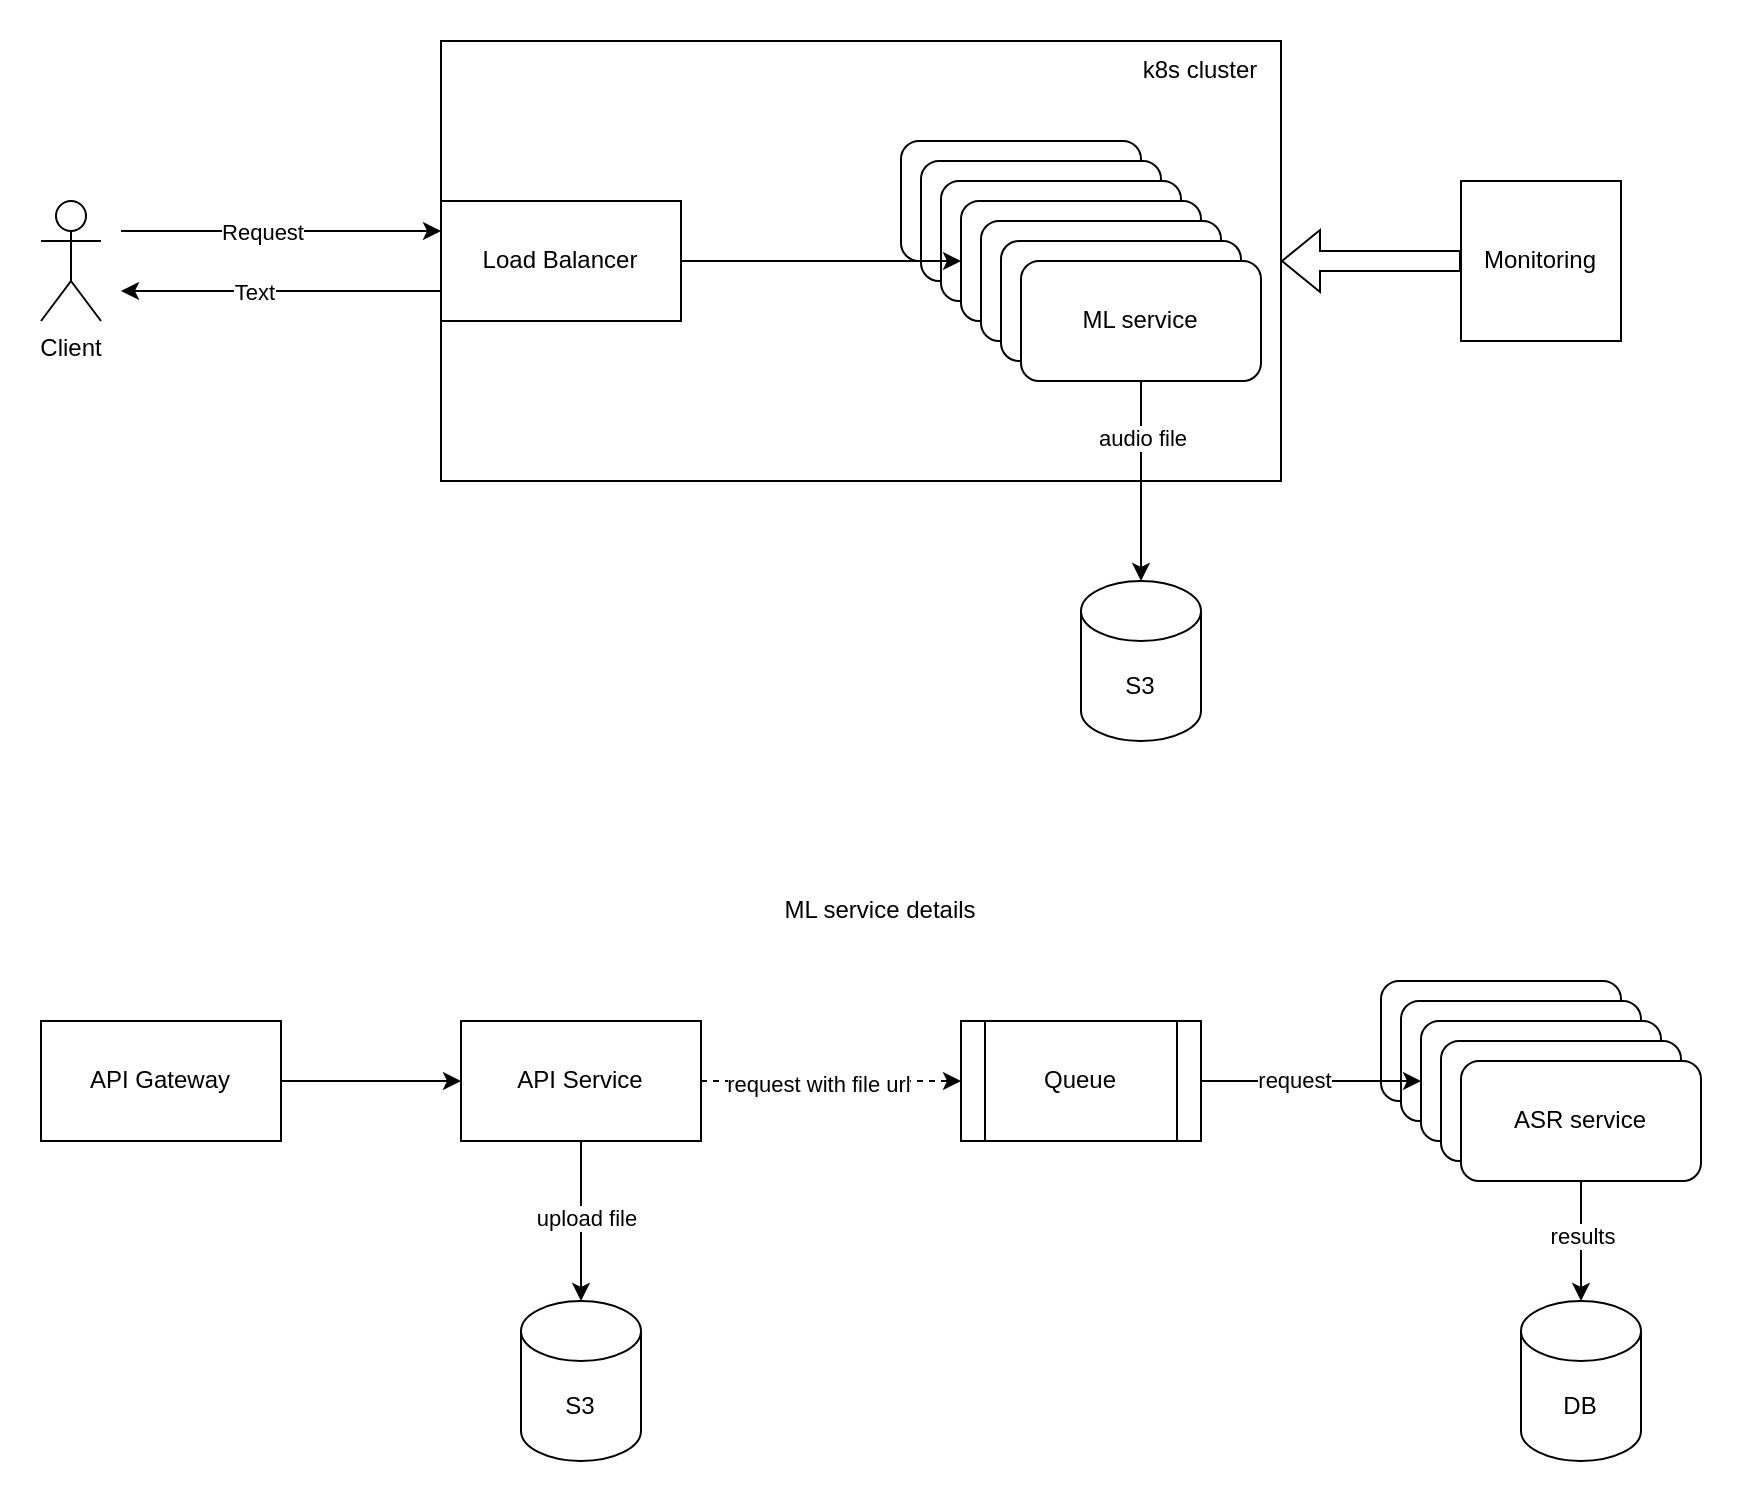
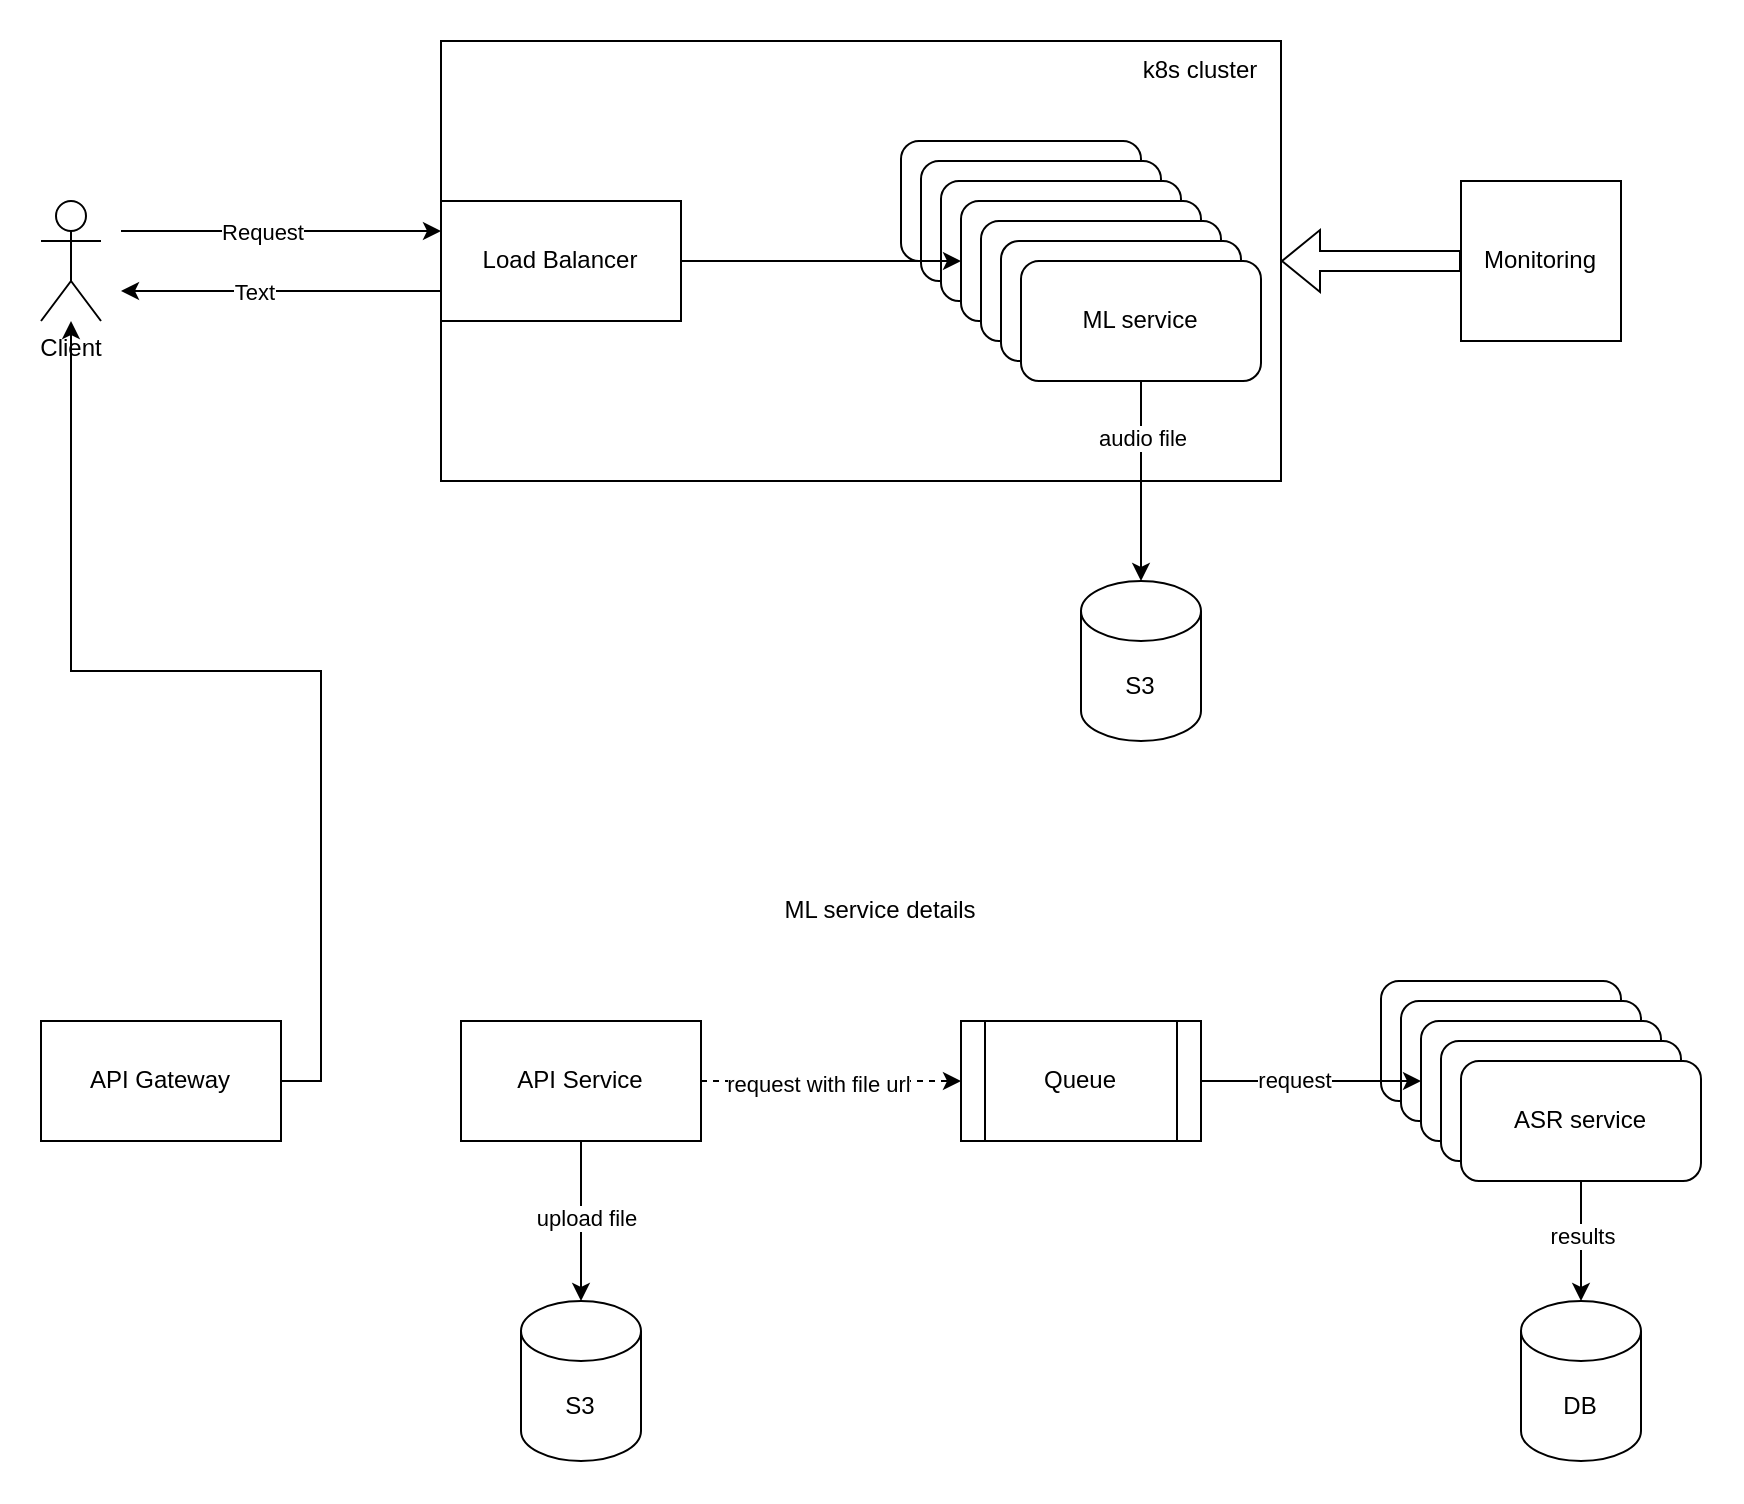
  <mxCell id="0" />
  <mxCell id="1" parent="0" />
  <mxCell id="2" value="" style="rounded=0;whiteSpace=wrap;html=1;" vertex="1" parent="1"><mxGeometry x="220" width="420" height="220" as="geometry" y="20" /></mxCell>
  <mxCell id="3" value="" style="rounded=1;whiteSpace=wrap;html=1;" vertex="1" parent="1"><mxGeometry x="450" y="70" width="120" height="60" as="geometry" /></mxCell>
  <mxCell id="4" value="" style="rounded=1;whiteSpace=wrap;html=1;" vertex="1" parent="1"><mxGeometry x="460" y="80" width="120" height="60" as="geometry" /></mxCell>
  <mxCell id="5" value="" style="rounded=1;whiteSpace=wrap;html=1;" vertex="1" parent="1"><mxGeometry x="470" y="90" width="120" height="60" as="geometry" /></mxCell>
  <mxCell id="6" value="" style="rounded=1;whiteSpace=wrap;html=1;" vertex="1" parent="1"><mxGeometry x="480" y="100" width="120" height="60" as="geometry" /></mxCell>
  <mxCell id="7" value="" style="rounded=1;whiteSpace=wrap;html=1;" vertex="1" parent="1"><mxGeometry x="490" y="110" width="120" height="60" as="geometry" /></mxCell>
  <mxCell id="8" value="" style="rounded=1;whiteSpace=wrap;html=1;" vertex="1" parent="1"><mxGeometry x="690" y="490" width="120" height="60" as="geometry" /></mxCell>
  <mxCell id="9" value="" style="rounded=1;whiteSpace=wrap;html=1;" vertex="1" parent="1"><mxGeometry x="700" y="500" width="120" height="60" as="geometry" /></mxCell>
  <mxCell id="10" value="" style="rounded=1;whiteSpace=wrap;html=1;" vertex="1" parent="1"><mxGeometry x="710" y="510" width="120" height="60" as="geometry" /></mxCell>
  <mxCell id="11" value="" style="rounded=1;whiteSpace=wrap;html=1;" vertex="1" parent="1"><mxGeometry x="720" y="520" width="120" height="60" as="geometry" /></mxCell>
  <mxCell id="12" value="Client" style="shape=umlActor;verticalLabelPosition=bottom;verticalAlign=top;html=1;outlineConnect=0;" vertex="1" parent="1"><mxGeometry y="100" width="30" height="60" as="geometry" x="20" /></mxCell>
  <mxCell id="13" style="edgeStyle=orthogonalEdgeStyle;rounded=0;orthogonalLoop=1;jettySize=auto;html=1;exitX=1;exitY=0.5;exitDx=0;exitDy=0;entryX=0;entryY=0.5;entryDx=0;entryDy=0;" edge="1" parent="1" source="14" target="6"><mxGeometry relative="1" as="geometry" /></mxCell>
  <mxCell id="14" value="Load Balancer" style="rounded=0;whiteSpace=wrap;html=1;" vertex="1" parent="1"><mxGeometry x="220" y="100" width="120" height="60" as="geometry" /></mxCell>
  <mxCell id="15" value="" style="rounded=1;whiteSpace=wrap;html=1;" vertex="1" parent="1"><mxGeometry x="500" y="120" width="120" height="60" as="geometry" /></mxCell>
  <mxCell id="16" style="edgeStyle=orthogonalEdgeStyle;rounded=0;orthogonalLoop=1;jettySize=auto;html=1;exitX=0.5;exitY=1;exitDx=0;exitDy=0;" edge="1" parent="1" source="18" target="24"><mxGeometry relative="1" as="geometry" /></mxCell>
  <mxCell id="17" value="audio file" style="edgeLabel;html=1;align=center;verticalAlign=middle;resizable=0;points=[];" vertex="1" connectable="0" parent="16"><mxGeometry x="-0.44" relative="1" as="geometry"><mxPoint as="offset" /></mxGeometry></mxCell>
  <mxCell id="18" value="ML service" style="rounded=1;whiteSpace=wrap;html=1;" vertex="1" parent="1"><mxGeometry x="510" y="130" width="120" height="60" as="geometry" /></mxCell>
  <mxCell id="19" value="" style="endArrow=classic;html=1;rounded=0;entryX=0;entryY=0.25;entryDx=0;entryDy=0;" edge="1" parent="1" target="14"><mxGeometry width="50" height="50" relative="1" as="geometry"><mxPoint x="60" y="115" as="sourcePoint" /><mxPoint x="380" y="310" as="targetPoint" /></mxGeometry></mxCell>
  <mxCell id="20" value="Request" style="edgeLabel;html=1;align=center;verticalAlign=middle;resizable=0;points=[];" vertex="1" connectable="0" parent="19"><mxGeometry x="-0.125" relative="1" as="geometry"><mxPoint as="offset" /></mxGeometry></mxCell>
  <mxCell id="21" value="" style="endArrow=classic;html=1;rounded=0;exitX=0;exitY=0.75;exitDx=0;exitDy=0;" edge="1" parent="1" source="14"><mxGeometry width="50" height="50" relative="1" as="geometry"><mxPoint x="330" y="360" as="sourcePoint" /><mxPoint x="60" y="145" as="targetPoint" /></mxGeometry></mxCell>
  <mxCell id="22" value="Text" style="edgeLabel;html=1;align=center;verticalAlign=middle;resizable=0;points=[];" vertex="1" connectable="0" parent="21"><mxGeometry x="0.175" relative="1" as="geometry"><mxPoint as="offset" /></mxGeometry></mxCell>
  <mxCell id="23" value="k8s cluster" style="text;html=1;align=center;verticalAlign=middle;whiteSpace=wrap;rounded=0;" vertex="1" parent="1"><mxGeometry x="570" width="60" height="30" as="geometry" y="20" /></mxCell>
  <mxCell id="24" value="S3" style="shape=cylinder3;whiteSpace=wrap;html=1;boundedLbl=1;backgroundOutline=1;size=15;" vertex="1" parent="1"><mxGeometry x="540" y="290" width="60" height="80" as="geometry" /></mxCell>
- <mxCell id="25" style="edgeStyle=orthogonalEdgeStyle;rounded=0;orthogonalLoop=1;jettySize=auto;html=1;exitX=1;exitY=0.5;exitDx=0;exitDy=0;entryX=0;entryY=0.5;entryDx=0;entryDy=0;" edge="1" parent="1" source="26" target="29"><mxGeometry relative="1" as="geometry" /></mxCell>
+ <mxCell id="25" style="edgeStyle=orthogonalEdgeStyle;rounded=0;orthogonalLoop=1;jettySize=auto;html=1;exitX=1;exitY=0.5;exitDx=0;exitDy=0;" edge="1" parent="1" source="26" target="12"><mxGeometry relative="1" as="geometry" /></mxCell>
  <mxCell id="26" value="API Gateway" style="rounded=0;whiteSpace=wrap;html=1;" vertex="1" parent="1"><mxGeometry y="510" width="120" height="60" as="geometry" x="20" /></mxCell>
  <mxCell id="27" style="edgeStyle=orthogonalEdgeStyle;rounded=0;orthogonalLoop=1;jettySize=auto;html=1;exitX=1;exitY=0.5;exitDx=0;exitDy=0;entryX=0;entryY=0.5;entryDx=0;entryDy=0;dashed=1;" edge="1" parent="1" source="29" target="35"><mxGeometry relative="1" as="geometry" /></mxCell>
  <mxCell id="28" value="request with file url" style="edgeLabel;html=1;align=center;verticalAlign=middle;resizable=0;points=[];" vertex="1" connectable="0" parent="27"><mxGeometry x="-0.108" y="-1" relative="1" as="geometry"><mxPoint as="offset" /></mxGeometry></mxCell>
  <mxCell id="29" value="API Service" style="rounded=0;whiteSpace=wrap;html=1;" vertex="1" parent="1"><mxGeometry x="230" y="510" width="120" height="60" as="geometry" /></mxCell>
  <mxCell id="30" value="S3" style="shape=cylinder3;whiteSpace=wrap;html=1;boundedLbl=1;backgroundOutline=1;size=15;" vertex="1" parent="1"><mxGeometry x="260" y="650" width="60" height="80" as="geometry" /></mxCell>
  <mxCell id="31" style="edgeStyle=orthogonalEdgeStyle;rounded=0;orthogonalLoop=1;jettySize=auto;html=1;exitX=0.5;exitY=1;exitDx=0;exitDy=0;entryX=0.5;entryY=0;entryDx=0;entryDy=0;entryPerimeter=0;" edge="1" parent="1" source="29" target="30"><mxGeometry relative="1" as="geometry" /></mxCell>
  <mxCell id="32" value="upload file" style="edgeLabel;html=1;align=center;verticalAlign=middle;resizable=0;points=[];" vertex="1" connectable="0" parent="31"><mxGeometry x="-0.05" y="2" relative="1" as="geometry"><mxPoint as="offset" /></mxGeometry></mxCell>
  <mxCell id="33" style="edgeStyle=orthogonalEdgeStyle;rounded=0;orthogonalLoop=1;jettySize=auto;html=1;exitX=1;exitY=0.5;exitDx=0;exitDy=0;entryX=0;entryY=0.5;entryDx=0;entryDy=0;" edge="1" parent="1" source="35" target="10"><mxGeometry relative="1" as="geometry" /></mxCell>
  <mxCell id="34" value="request" style="edgeLabel;html=1;align=center;verticalAlign=middle;resizable=0;points=[];" vertex="1" connectable="0" parent="33"><mxGeometry x="-0.164" y="1" relative="1" as="geometry"><mxPoint as="offset" /></mxGeometry></mxCell>
  <mxCell id="35" value="Queue" style="shape=process;whiteSpace=wrap;html=1;backgroundOutline=1;" vertex="1" parent="1"><mxGeometry x="480" y="510" width="120" height="60" as="geometry" /></mxCell>
  <mxCell id="36" value="ASR service" style="rounded=1;whiteSpace=wrap;html=1;" vertex="1" parent="1"><mxGeometry x="730" y="530" width="120" height="60" as="geometry" /></mxCell>
  <mxCell id="37" value="DB" style="shape=cylinder3;whiteSpace=wrap;html=1;boundedLbl=1;backgroundOutline=1;size=15;" vertex="1" parent="1"><mxGeometry x="760" y="650" width="60" height="80" as="geometry" /></mxCell>
  <mxCell id="38" style="edgeStyle=orthogonalEdgeStyle;rounded=0;orthogonalLoop=1;jettySize=auto;html=1;exitX=0.5;exitY=1;exitDx=0;exitDy=0;entryX=0.5;entryY=0;entryDx=0;entryDy=0;entryPerimeter=0;" edge="1" parent="1" source="36" target="37"><mxGeometry relative="1" as="geometry" /></mxCell>
  <mxCell id="39" value="results" style="edgeLabel;html=1;align=center;verticalAlign=middle;resizable=0;points=[];" vertex="1" connectable="0" parent="38"><mxGeometry x="-0.1" relative="1" as="geometry"><mxPoint as="offset" /></mxGeometry></mxCell>
  <mxCell id="40" style="edgeStyle=orthogonalEdgeStyle;rounded=0;orthogonalLoop=1;jettySize=auto;html=1;exitX=0;exitY=0.5;exitDx=0;exitDy=0;entryX=1;entryY=0.5;entryDx=0;entryDy=0;strokeColor=none;" edge="1" parent="1" source="42" target="2"><mxGeometry relative="1" as="geometry" /></mxCell>
  <mxCell id="41" style="edgeStyle=orthogonalEdgeStyle;rounded=0;orthogonalLoop=1;jettySize=auto;html=1;exitX=0;exitY=0.5;exitDx=0;exitDy=0;entryX=1;entryY=0.5;entryDx=0;entryDy=0;shape=flexArrow;" edge="1" parent="1" source="42" target="2"><mxGeometry relative="1" as="geometry" /></mxCell>
  <mxCell id="42" value="Monitoring" style="whiteSpace=wrap;html=1;aspect=fixed;" vertex="1" parent="1"><mxGeometry x="730" y="90" width="80" height="80" as="geometry" /></mxCell>
  <mxCell id="43" value="ML service details" style="text;html=1;align=center;verticalAlign=middle;whiteSpace=wrap;rounded=0;" vertex="1" parent="1"><mxGeometry x="350" y="440" width="180" height="30" as="geometry" /></mxCell>
